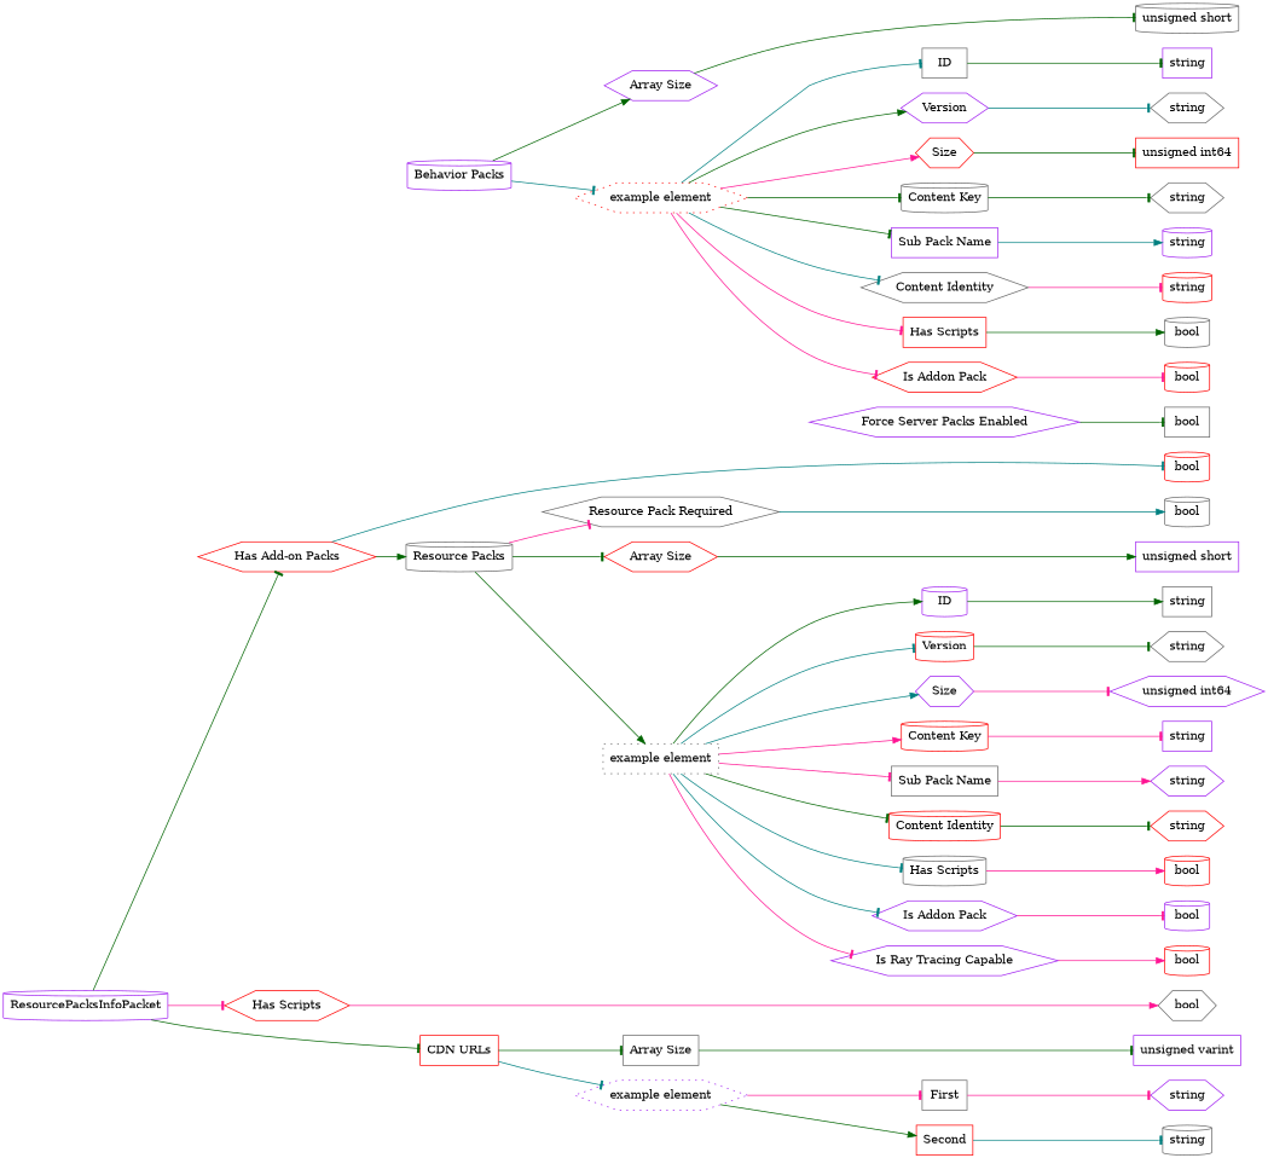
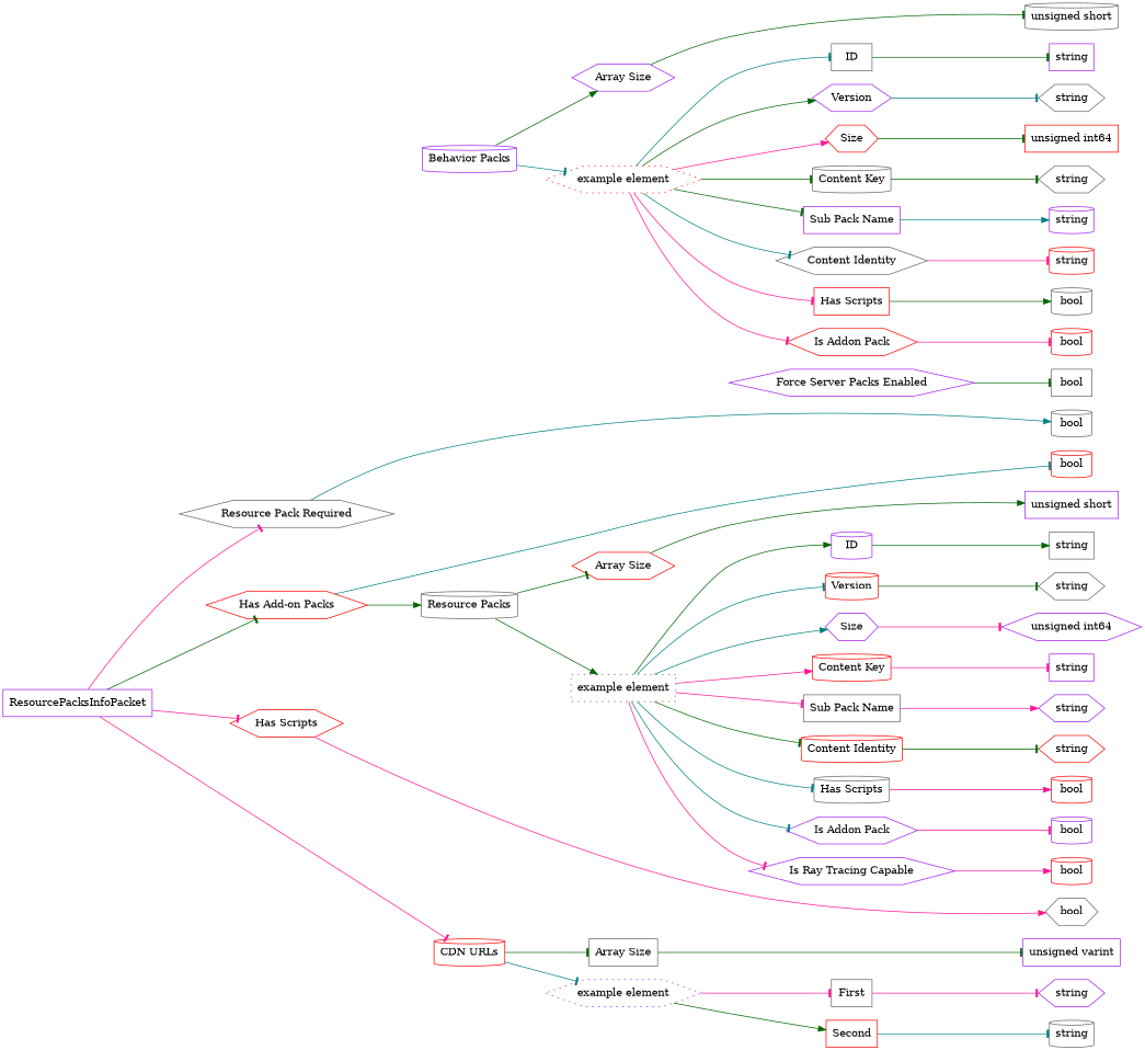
  digraph {
    rankdir=LR
    node [color=gray40 shape=hexagon]
    edge [arrowhead=tee color=darkgreen]
    n1 [label=bool shape=cylinder]
    n2 [color=red label=bool shape=cylinder]
    n3 [label=bool]
    n4 [label=bool shape=box]
    n5 [label="unsigned short" shape=cylinder]
    n6 [color=purple label=string shape=box]
    n7 [label=string]
    n8 [color=red label="unsigned int64" shape=box]
    n9 [label=string]
    n10 [color=purple label=string shape=cylinder]
    n11 [color=red label=string shape=cylinder]
    n12 [label=bool shape=cylinder]
    n13 [color=red label=bool shape=cylinder]
    n14 [color=purple label="unsigned short" shape=box]
    n15 [label=string shape=box]
    n16 [label=string]
    n17 [color=purple label="unsigned int64"]
    n18 [color=purple label=string shape=box]
    n19 [color=purple label=string]
    n20 [color=red label=string]
    n21 [color=red label=bool shape=cylinder]
    n22 [color=purple label=bool shape=cylinder]
    n23 [color=red label=bool shape=cylinder]
    n24 [color=purple label="unsigned varint" shape=box]
    n25 [color=purple label=string]
    n26 [label=string shape=cylinder]
-   n27 [color=purple label=ResourcePacksInfoPacket shape=cylinder]
+   n27 [color=purple label=ResourcePacksInfoPacket shape=box]
    n28 [label="Resource Pack Required"]
    n29 [color=red label="Has Add-on Packs"]
    n30 [color=red label="Has Scripts"]
-   n31 [color=red label="CDN URLs" shape=box]
+   n31 [color=red label="CDN URLs" shape=cylinder]
    n32 [label="Resource Packs" shape=cylinder]
    n33 [color=purple label="Force Server Packs Enabled"]
    n34 [color=purple label="Behavior Packs" shape=cylinder]
    n35 [color=purple label="Array Size"]
    n36 [color=red label="example element" style=dotted]
    n37 [color=red label="Array Size"]
    n38 [label="example element" shape=box style=dotted]
    n39 [label="Array Size" shape=box]
    n40 [color=purple label="example element" style=dotted]
    n41 [label=ID shape=box]
    n42 [color=purple label=Version]
    n43 [color=red label=Size]
    n44 [label="Content Key" shape=cylinder]
    n45 [color=purple label="Sub Pack Name" shape=box]
    n46 [label="Content Identity"]
    n47 [color=red label="Has Scripts" shape=box]
    n48 [color=red label="Is Addon Pack"]
    n49 [color=purple label=ID shape=cylinder]
    n50 [color=red label=Version shape=cylinder]
    n51 [color=purple label=Size]
    n52 [color=red label="Content Key" shape=cylinder]
    n53 [label="Sub Pack Name" shape=box]
    n54 [color=red label="Content Identity" shape=cylinder]
    n55 [label="Has Scripts" shape=cylinder]
    n56 [color=purple label="Is Addon Pack"]
    n57 [color=purple label="Is Ray Tracing Capable"]
    n58 [label=First shape=box]
    n59 [color=red label=Second shape=box]
    subgraph sub_1 {
      rank=max
      n1
      n2
      n3
      n4
      n5
      n6
      n7
      n8
      n9
      n10
      n11
      n12
      n13
      n14
      n15
      n16
      n17
      n18
      n19
      n20
      n21
      n22
      n23
      n24
      n25
      n26
    }
-   n32 -> n28 [color=deeppink]
+   n27 -> n28 [color=deeppink]
    n27 -> n29
    n27 -> n30 [color=deeppink]
-   n27 -> n31
+   n27 -> n31 [color=deeppink]
    n28 -> n1 [arrowhead=normal color=teal]
    n29 -> n2 [color=teal]
    n29 -> n32 [arrowhead=normal]
    n30 -> n3 [arrowhead=normal color=deeppink]
    n31 -> n39
    n31 -> n40 [color=teal]
    n32 -> n37
    n32 -> n38 [arrowhead=normal]
    n33 -> n4
    n34 -> n35 [arrowhead=normal]
    n34 -> n36 [color=teal]
    n35 -> n5
    n36 -> n41 [color=teal]
    n36 -> n42 [arrowhead=normal]
    n36 -> n43 [arrowhead=normal color=deeppink]
    n36 -> n44
    n36 -> n45
    n36 -> n46 [color=teal]
    n36 -> n47 [color=deeppink]
    n36 -> n48 [color=deeppink]
    n37 -> n14 [arrowhead=normal]
    n38 -> n49 [arrowhead=normal]
    n38 -> n50 [color=teal]
    n38 -> n51 [arrowhead=normal color=teal]
    n38 -> n52 [arrowhead=normal color=deeppink]
    n38 -> n53 [color=deeppink]
    n38 -> n54
    n38 -> n55 [color=teal]
    n38 -> n56 [color=teal]
    n38 -> n57 [color=deeppink]
    n39 -> n24
    n40 -> n58 [color=deeppink]
    n40 -> n59 [arrowhead=normal]
    n41 -> n6
    n42 -> n7 [color=teal]
    n43 -> n8
    n44 -> n9
    n45 -> n10 [arrowhead=normal color=teal]
    n46 -> n11 [color=deeppink]
    n47 -> n12 [arrowhead=normal]
    n48 -> n13 [color=deeppink]
    n49 -> n15 [arrowhead=normal]
    n50 -> n16
    n51 -> n17 [color=deeppink]
    n52 -> n18 [color=deeppink]
    n53 -> n19 [arrowhead=normal color=deeppink]
    n54 -> n20
    n55 -> n21 [arrowhead=normal color=deeppink]
    n56 -> n22 [color=deeppink]
    n57 -> n23 [arrowhead=normal color=deeppink]
    n58 -> n25 [color=deeppink]
    n59 -> n26 [color=teal]
  }
